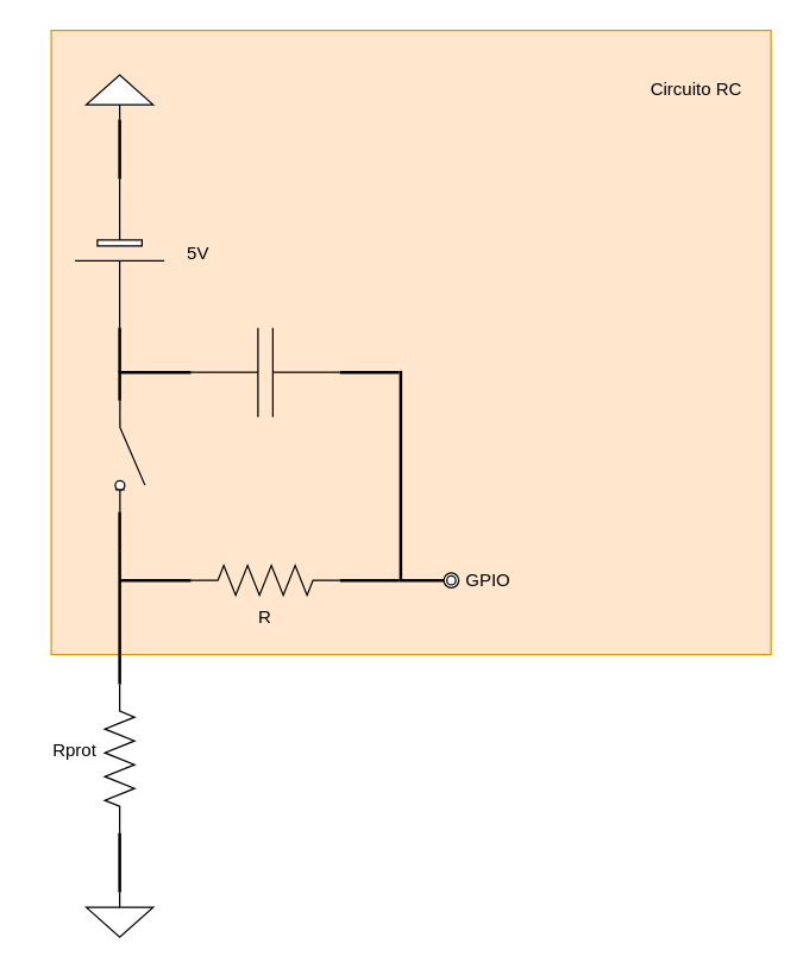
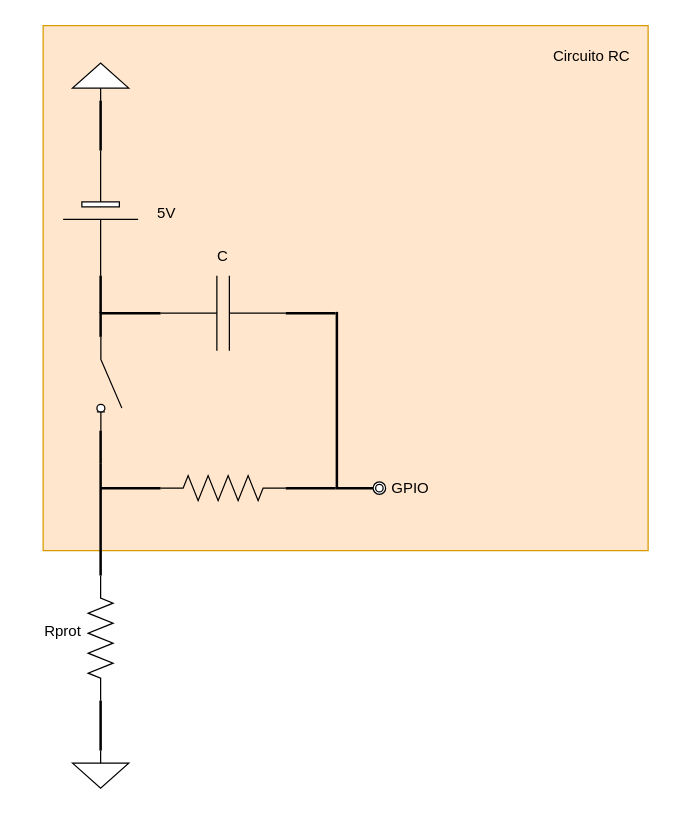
  <mxCell id="0" />
  <mxCell id="1" parent="0" />
  <mxCell id="2" value="" style="rounded=0;whiteSpace=wrap;html=1;fillColor=#ffe6cc;strokeColor=#d79b00;" parent="1" vertex="1"><mxGeometry x="34" y="20" width="484" height="420" as="geometry" /></mxCell>
  <mxCell id="3" value="" style="pointerEvents=1;verticalLabelPosition=bottom;shadow=0;dashed=0;align=center;html=1;verticalAlign=top;shape=mxgraph.electrical.resistors.resistor_2;direction=south;" parent="1" vertex="1"><mxGeometry x="70" y="460" width="20" height="100" as="geometry" /></mxCell>
  <mxCell id="4" value="" style="verticalLabelPosition=bottom;shadow=0;dashed=0;align=center;fillColor=default;html=1;verticalAlign=top;strokeWidth=1;shape=mxgraph.electrical.miscellaneous.monocell_battery;rounded=1;comic=0;labelBackgroundColor=none;fontFamily=Verdana;fontSize=12;flipH=1;direction=south;" parent="1" vertex="1"><mxGeometry x="50" y="120" width="60" height="100" as="geometry" /></mxCell>
  <mxCell id="5" value="" style="line;strokeWidth=2;direction=south;html=1;" parent="1" vertex="1"><mxGeometry x="75" y="370" width="10" height="90" as="geometry" /></mxCell>
  <mxCell id="6" value="" style="pointerEvents=1;verticalLabelPosition=bottom;shadow=0;dashed=0;align=center;html=1;verticalAlign=top;shape=mxgraph.electrical.signal_sources.signal_ground;direction=west;" parent="1" vertex="1"><mxGeometry x="57.5" y="50" width="45" height="30" as="geometry" /></mxCell>
  <mxCell id="7" value="" style="line;strokeWidth=2;direction=south;html=1;" parent="1" vertex="1"><mxGeometry x="75" y="80" width="10" height="40" as="geometry" /></mxCell>
  <mxCell id="8" value="" style="line;strokeWidth=2;html=1;" parent="1" vertex="1"><mxGeometry x="80" y="385" width="48" height="10" as="geometry" /></mxCell>
  <mxCell id="9" value="" style="pointerEvents=1;verticalLabelPosition=bottom;shadow=0;dashed=0;align=center;html=1;verticalAlign=top;shape=mxgraph.electrical.signal_sources.signal_ground;direction=east;" parent="1" vertex="1"><mxGeometry x="57.5" y="600" width="45" height="30" as="geometry" /></mxCell>
  <mxCell id="10" value="" style="line;strokeWidth=2;direction=north;html=1;" parent="1" vertex="1"><mxGeometry x="75" y="560" width="10" height="40" as="geometry" /></mxCell>
  <mxCell id="11" value="" style="pointerEvents=1;verticalLabelPosition=bottom;shadow=0;dashed=0;align=center;html=1;verticalAlign=top;shape=mxgraph.electrical.resistors.resistor_2;" parent="1" vertex="1"><mxGeometry x="128" y="380" width="100" height="20" as="geometry" /></mxCell>
  <mxCell id="12" value="" style="line;strokeWidth=2;html=1;" parent="1" vertex="1"><mxGeometry x="228" y="385" width="40" height="10" as="geometry" /></mxCell>
  <mxCell id="13" value="" style="pointerEvents=1;verticalLabelPosition=bottom;shadow=0;dashed=0;align=center;html=1;verticalAlign=top;shape=mxgraph.electrical.capacitors.capacitor_1;" parent="1" vertex="1"><mxGeometry x="128" y="220" width="100" height="60" as="geometry" /></mxCell>
  <mxCell id="14" value="" style="line;strokeWidth=2;html=1;" parent="1" vertex="1"><mxGeometry x="80" y="245" width="48" height="10" as="geometry" /></mxCell>
  <mxCell id="15" value="" style="line;strokeWidth=2;html=1;" parent="1" vertex="1"><mxGeometry x="228" y="245" width="40" height="10" as="geometry" /></mxCell>
  <mxCell id="16" value="" style="line;strokeWidth=2;direction=south;html=1;" parent="1" vertex="1"><mxGeometry x="264" y="249" width="10" height="141" as="geometry" /></mxCell>
  <mxCell id="17" value="Rprot" style="text;html=1;strokeColor=none;fillColor=none;align=center;verticalAlign=middle;whiteSpace=wrap;rounded=0;" parent="1" vertex="1"><mxGeometry x="20" y="490" width="60" height="30" as="geometry" /></mxCell>
- <mxCell id="18" value="R" style="text;html=1;strokeColor=none;fillColor=none;align=center;verticalAlign=middle;whiteSpace=wrap;rounded=0;" parent="1" vertex="1"><mxGeometry x="148" y="400" width="60" height="30" as="geometry" /></mxCell>
  <mxCell id="19" value="5V" style="text;html=1;strokeColor=none;fillColor=none;align=center;verticalAlign=middle;whiteSpace=wrap;rounded=0;" parent="1" vertex="1"><mxGeometry x="102.5" y="155" width="60" height="30" as="geometry" /></mxCell>
+ <mxCell id="20" value="C" style="text;html=1;strokeColor=none;fillColor=none;align=center;verticalAlign=middle;whiteSpace=wrap;rounded=0;" parent="1" vertex="1"><mxGeometry x="148" y="190" width="60" height="30" as="geometry" /></mxCell>
  <mxCell id="21" value="" style="line;strokeWidth=2;html=1;" parent="1" vertex="1"><mxGeometry x="268" y="385" width="30" height="10" as="geometry" /></mxCell>
  <mxCell id="22" value="" style="ellipse;shape=doubleEllipse;whiteSpace=wrap;html=1;aspect=fixed;" parent="1" vertex="1"><mxGeometry x="298" y="385" width="10" height="10" as="geometry" /></mxCell>
  <mxCell id="23" value="GPIO" style="text;html=1;strokeColor=none;fillColor=none;align=center;verticalAlign=middle;whiteSpace=wrap;rounded=0;" parent="1" vertex="1"><mxGeometry x="298" y="375" width="60" height="30" as="geometry" /></mxCell>
- <mxCell id="24" value="Circuito RC" style="text;html=1;strokeColor=none;fillColor=none;align=center;verticalAlign=middle;whiteSpace=wrap;rounded=0;" parent="1" vertex="1"><mxGeometry x="433" y="45" width="70" height="30" as="geometry" /></mxCell>
+ <mxCell id="24" value="Circuito RC" style="text;html=1;strokeColor=none;fillColor=none;align=center;verticalAlign=middle;whiteSpace=wrap;rounded=0;" parent="1" vertex="1"><mxGeometry x="438" y="30" width="70" height="30" as="geometry" /></mxCell>
  <mxCell id="25" value="" style="line;strokeWidth=2;direction=south;html=1;" parent="1" vertex="1"><mxGeometry x="75" y="220" width="10" height="30" as="geometry" /></mxCell>
  <mxCell id="26" value="" style="html=1;shape=mxgraph.electrical.electro-mechanical.switchDisconnector;aspect=fixed;elSwitchState=off;direction=south;" parent="1" vertex="1"><mxGeometry x="77" y="269" width="20" height="75" as="geometry" /></mxCell>
  <mxCell id="27" value="" style="line;strokeWidth=2;direction=south;html=1;" parent="1" vertex="1"><mxGeometry x="75" y="249" width="10" height="20" as="geometry" /></mxCell>
  <mxCell id="28" value="" style="line;strokeWidth=2;direction=south;html=1;" parent="1" vertex="1"><mxGeometry x="75" y="344" width="10" height="26" as="geometry" /></mxCell>
